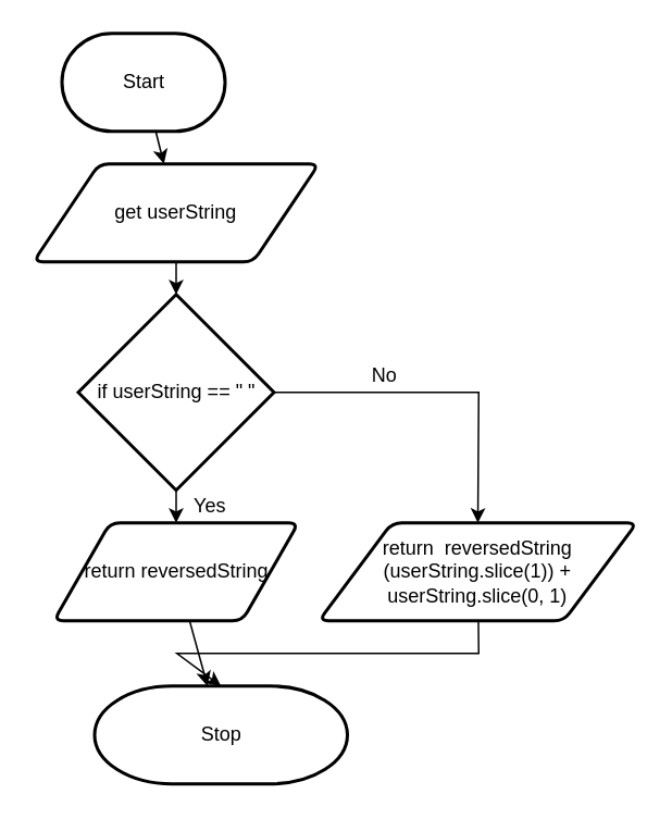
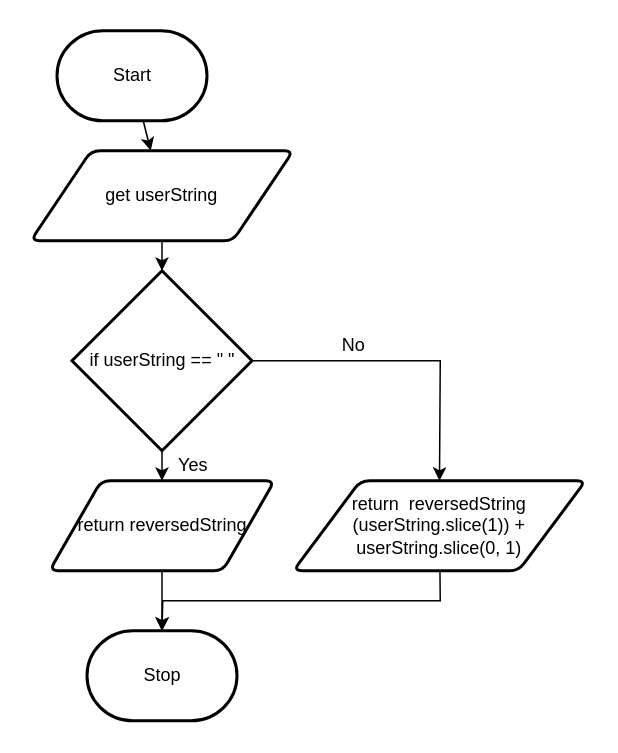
  <mxCell id="0" />
  <mxCell id="1" parent="0" />
  <mxCell id="2" value="" style="edgeStyle=none;html=1;" parent="1" source="3" target="5" edge="1"><mxGeometry relative="1" as="geometry" /></mxCell>
  <mxCell id="3" value="Start" style="strokeWidth=2;html=1;shape=mxgraph.flowchart.terminator;whiteSpace=wrap;" parent="1" vertex="1"><mxGeometry x="37.5" y="20" width="100" height="60" as="geometry" /></mxCell>
  <mxCell id="4" value="" style="edgeStyle=none;html=1;" parent="1" source="5" edge="1"><mxGeometry relative="1" as="geometry"><mxPoint x="107.5" y="180" as="targetPoint" /></mxGeometry></mxCell>
  <mxCell id="5" value="get userString" style="shape=parallelogram;html=1;strokeWidth=2;perimeter=parallelogramPerimeter;whiteSpace=wrap;rounded=1;arcSize=12;size=0.23;" parent="1" vertex="1"><mxGeometry x="20" y="100" width="175" height="60" as="geometry" /></mxCell>
  <mxCell id="6" value="" style="edgeStyle=none;html=1;" parent="1" source="8" target="10" edge="1"><mxGeometry relative="1" as="geometry" /></mxCell>
  <mxCell id="7" style="edgeStyle=none;html=1;entryX=0.5;entryY=0;entryDx=0;entryDy=0;fontFamily=Helvetica;fontColor=#000000;exitX=1;exitY=0.5;exitDx=0;exitDy=0;exitPerimeter=0;rounded=0;" parent="1" source="8" target="15" edge="1"><mxGeometry relative="1" as="geometry"><Array as="points"><mxPoint x="293" y="240" /></Array></mxGeometry></mxCell>
  <mxCell id="8" value="if userString == &quot; &quot;" style="strokeWidth=2;html=1;shape=mxgraph.flowchart.decision;whiteSpace=wrap;" parent="1" vertex="1"><mxGeometry x="47.5" y="180" width="120" height="120" as="geometry" /></mxCell>
  <mxCell id="9" value="" style="edgeStyle=none;html=1;" parent="1" source="10" target="11" edge="1"><mxGeometry relative="1" as="geometry" /></mxCell>
  <mxCell id="10" value="return reversedString" style="shape=parallelogram;html=1;strokeWidth=2;perimeter=parallelogramPerimeter;whiteSpace=wrap;rounded=1;arcSize=12;size=0.23;" parent="1" vertex="1"><mxGeometry x="32.5" y="320" width="150" height="60" as="geometry" /></mxCell>
- <mxCell id="11" value="Stop" style="strokeWidth=2;html=1;shape=mxgraph.flowchart.terminator;whiteSpace=wrap;" parent="1" vertex="1"><mxGeometry x="57.5" y="420" width="155" height="60" as="geometry" /></mxCell>
+ <mxCell id="11" value="Stop" style="strokeWidth=2;html=1;shape=mxgraph.flowchart.terminator;whiteSpace=wrap;" parent="1" vertex="1"><mxGeometry x="57.5" y="420" width="100" height="60" as="geometry" /></mxCell>
  <mxCell id="12" value="Yes" style="text;html=1;resizable=0;autosize=1;align=center;verticalAlign=middle;points=[];fillColor=none;strokeColor=none;rounded=0;" parent="1" vertex="1"><mxGeometry x="107.5" y="300" width="40" height="20" as="geometry" /></mxCell>
  <mxCell id="13" value="No" style="text;html=1;resizable=0;autosize=1;align=center;verticalAlign=middle;points=[];fillColor=none;strokeColor=none;rounded=0;" parent="1" vertex="1"><mxGeometry x="220" y="220" width="30" height="20" as="geometry" /></mxCell>
  <mxCell id="14" style="edgeStyle=none;html=1;entryX=0.5;entryY=0;entryDx=0;entryDy=0;entryPerimeter=0;rounded=0;" edge="1" parent="1" source="15" target="11"><mxGeometry relative="1" as="geometry"><Array as="points"><mxPoint x="293" y="400" /><mxPoint x="108" y="400" /></Array></mxGeometry></mxCell>
  <mxCell id="15" value="&lt;font color=&quot;#000000&quot;&gt;return&amp;nbsp;&lt;span&gt; &lt;/span&gt;&lt;span class=&quot;pl-en&quot; style=&quot;box-sizing: border-box&quot;&gt;&lt;span class=&quot;pl-token&quot; style=&quot;box-sizing: border-box&quot;&gt;reversedString&lt;br&gt;&lt;/span&gt;&lt;/span&gt;&lt;span class=&quot;pl-kos&quot; style=&quot;box-sizing: border-box&quot;&gt;(&lt;/span&gt;&lt;span class=&quot;pl-s1&quot; style=&quot;box-sizing: border-box&quot;&gt;userString&lt;/span&gt;&lt;span class=&quot;pl-kos&quot; style=&quot;box-sizing: border-box&quot;&gt;.&lt;/span&gt;&lt;span class=&quot;pl-en&quot; style=&quot;box-sizing: border-box&quot;&gt;slice&lt;/span&gt;&lt;span class=&quot;pl-kos&quot; style=&quot;box-sizing: border-box&quot;&gt;(&lt;/span&gt;&lt;span class=&quot;pl-c1&quot; style=&quot;box-sizing: border-box&quot;&gt;1&lt;/span&gt;&lt;span class=&quot;pl-kos&quot; style=&quot;box-sizing: border-box&quot;&gt;)&lt;/span&gt;&lt;span class=&quot;pl-kos&quot; style=&quot;box-sizing: border-box&quot;&gt;)&lt;/span&gt;&lt;span&gt; &lt;/span&gt;&lt;span class=&quot;pl-c1&quot; style=&quot;box-sizing: border-box&quot;&gt;+&lt;/span&gt;&lt;span&gt; &lt;/span&gt;&lt;span class=&quot;pl-s1&quot; style=&quot;box-sizing: border-box&quot;&gt;userString&lt;/span&gt;&lt;span class=&quot;pl-kos&quot; style=&quot;box-sizing: border-box&quot;&gt;.&lt;/span&gt;&lt;span class=&quot;pl-en&quot; style=&quot;box-sizing: border-box&quot;&gt;slice&lt;/span&gt;&lt;span class=&quot;pl-kos&quot; style=&quot;box-sizing: border-box&quot;&gt;(&lt;/span&gt;&lt;span class=&quot;pl-c1&quot; style=&quot;box-sizing: border-box&quot;&gt;0&lt;/span&gt;&lt;span class=&quot;pl-kos&quot; style=&quot;box-sizing: border-box&quot;&gt;,&lt;/span&gt;&lt;span&gt; &lt;/span&gt;&lt;span class=&quot;pl-c1&quot; style=&quot;box-sizing: border-box&quot;&gt;1&lt;/span&gt;&lt;span class=&quot;pl-kos&quot; style=&quot;box-sizing: border-box&quot;&gt;)&lt;/span&gt;&lt;/font&gt;" style="shape=parallelogram;html=1;strokeWidth=2;perimeter=parallelogramPerimeter;whiteSpace=wrap;rounded=1;arcSize=12;size=0.23;" parent="1" vertex="1"><mxGeometry x="195" y="320" width="195" height="60" as="geometry" /></mxCell>
